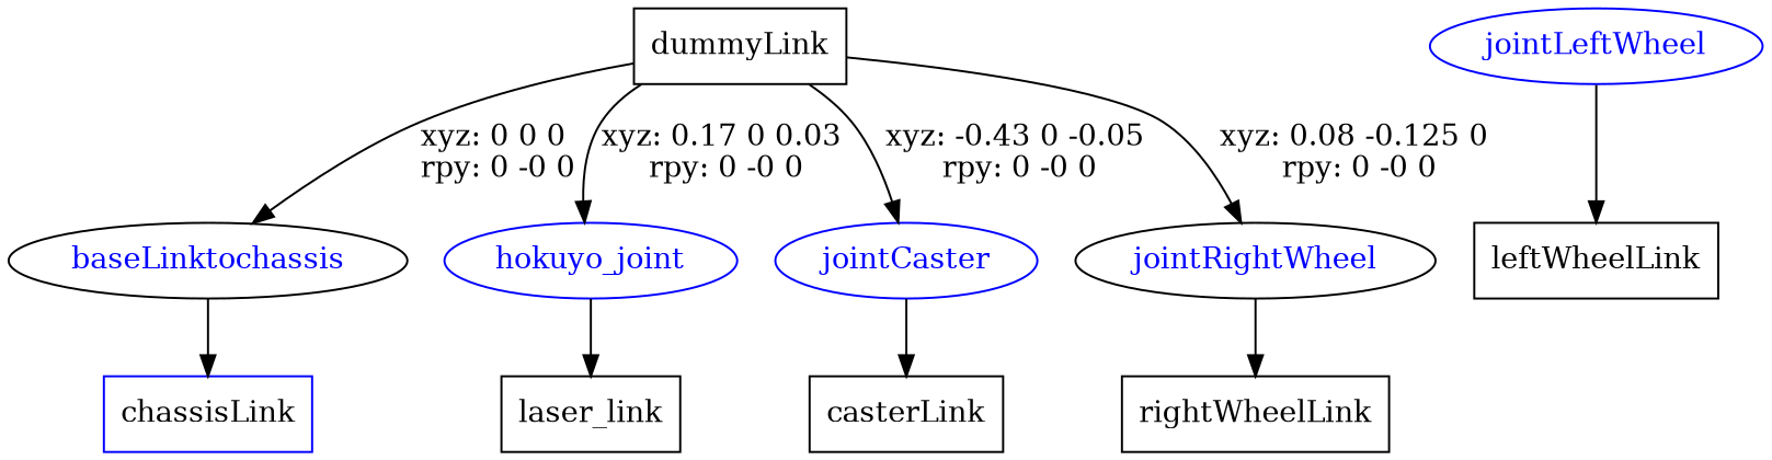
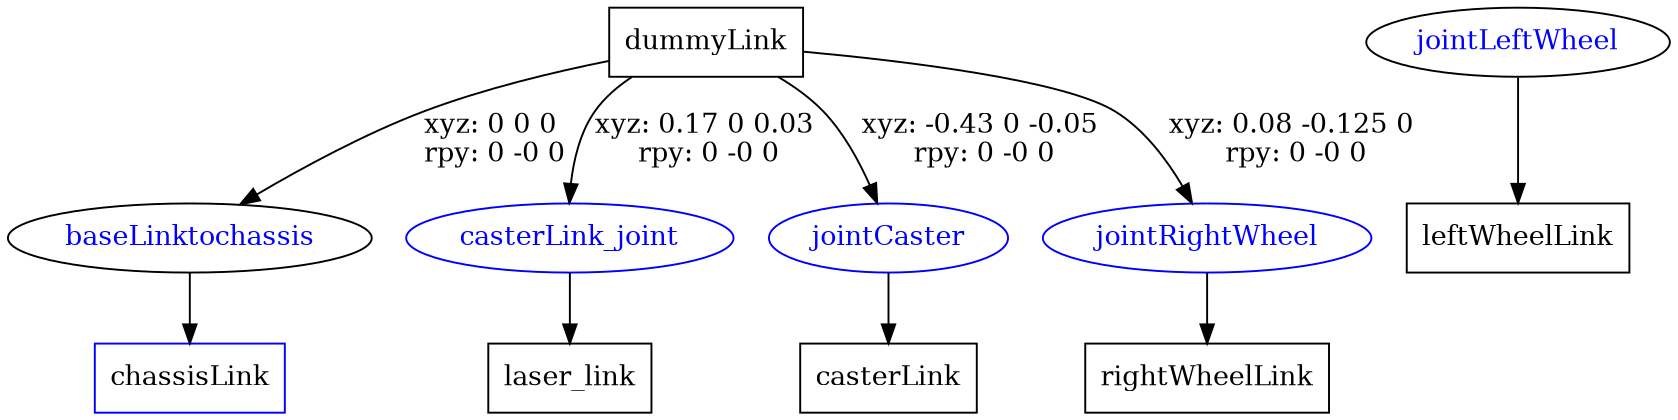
  digraph {
    node [shape=box]
    n1 [label=dummyLink]
    baseLinktochassis [color=black fontcolor=blue shape=ellipse]
-   hokuyo_joint [color=blue fontcolor=blue shape=ellipse]
+   hokuyo_joint [color=blue fontcolor=blue shape=ellipse label=casterLink_joint]
    jointCaster [color=blue fontcolor=blue shape=ellipse]
-   jointRightWheel [color=black fontcolor=blue shape=ellipse]
+   jointRightWheel [color=blue fontcolor=blue shape=ellipse]
    n6 [color=blue label=chassisLink]
    n7 [label=laser_link]
    n8 [label=casterLink]
-   jointLeftWheel [color=blue fontcolor=blue shape=ellipse]
+   jointLeftWheel [color=black fontcolor=blue shape=ellipse]
    n10 [label=leftWheelLink]
    n11 [label=rightWheelLink]
    n1 -> baseLinktochassis [label="xyz: 0 0 0 \nrpy: 0 -0 0"]
    n1 -> hokuyo_joint [label="xyz: 0.17 0 0.03 \nrpy: 0 -0 0"]
    n1 -> jointCaster [label="xyz: -0.43 0 -0.05 \nrpy: 0 -0 0"]
    n1 -> jointRightWheel [label="xyz: 0.08 -0.125 0 \nrpy: 0 -0 0"]
    baseLinktochassis -> n6
    hokuyo_joint -> n7
    jointCaster -> n8
    jointRightWheel -> n11
    jointLeftWheel -> n10
  }
